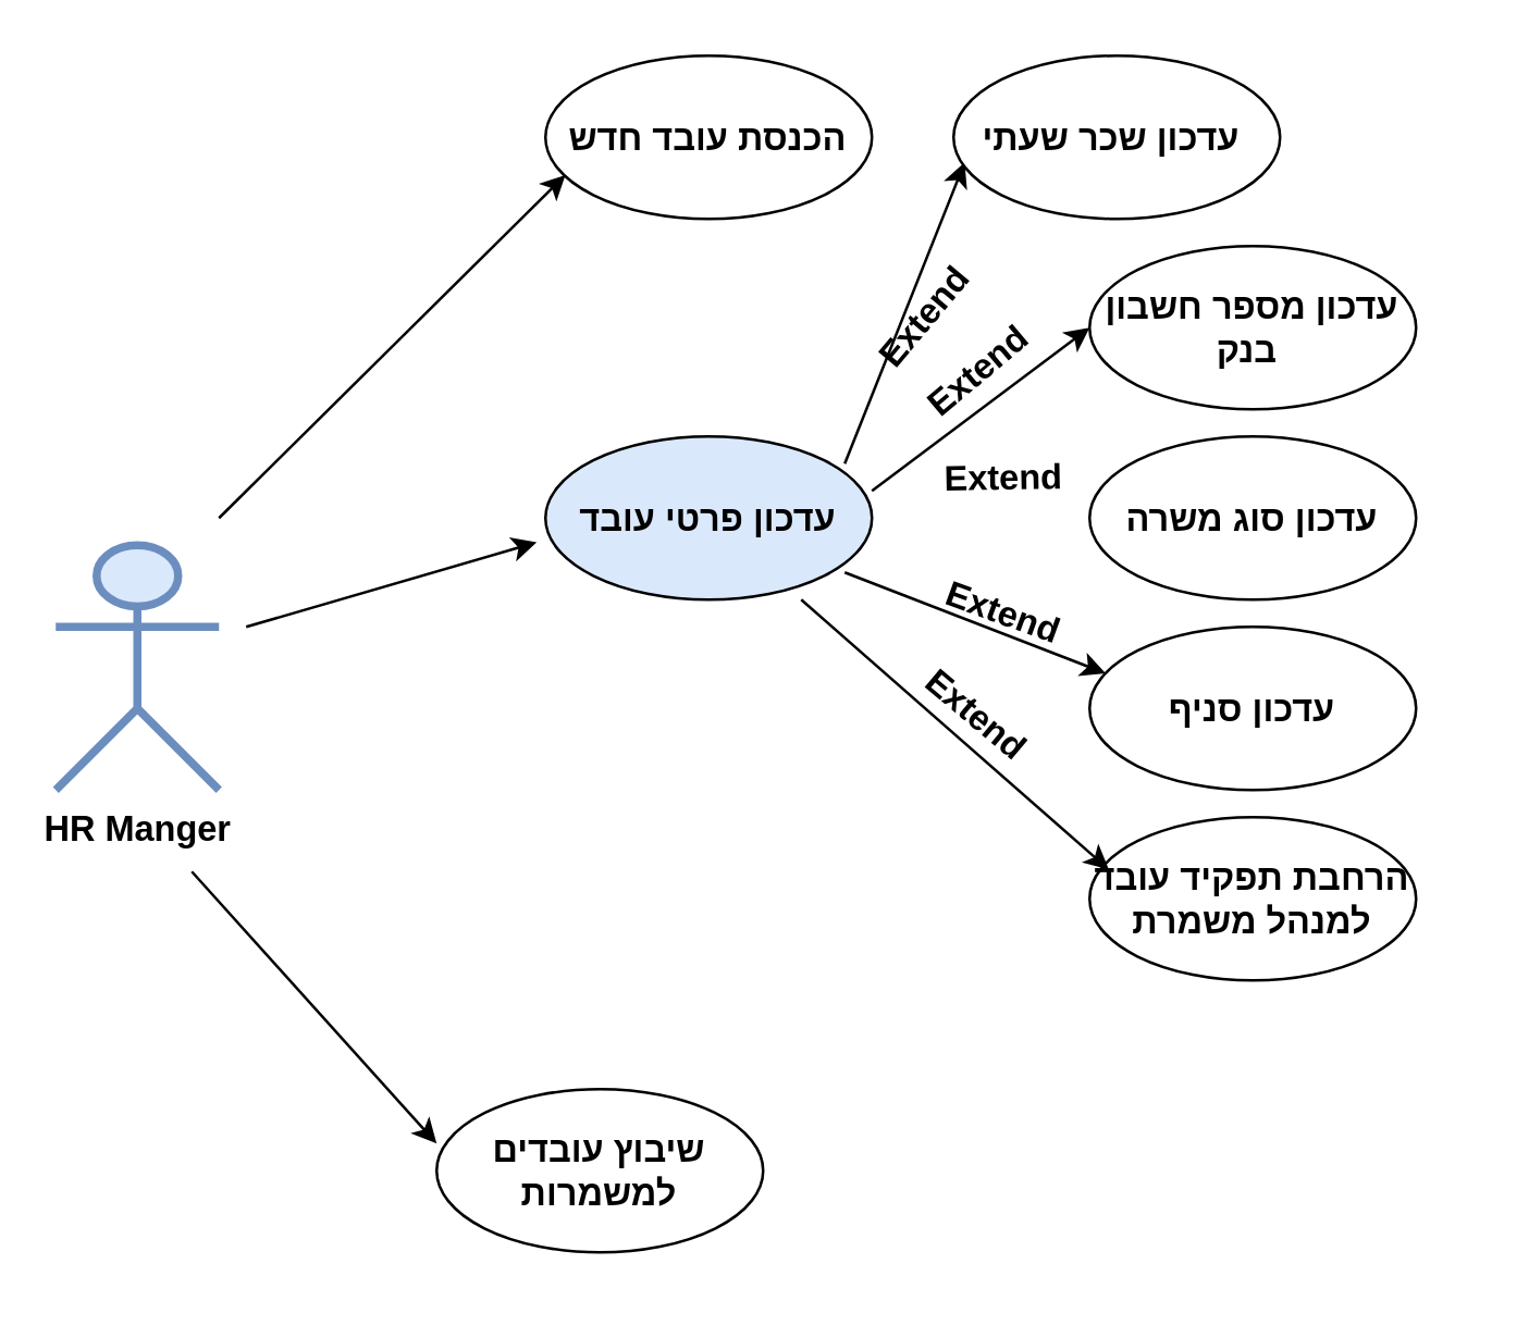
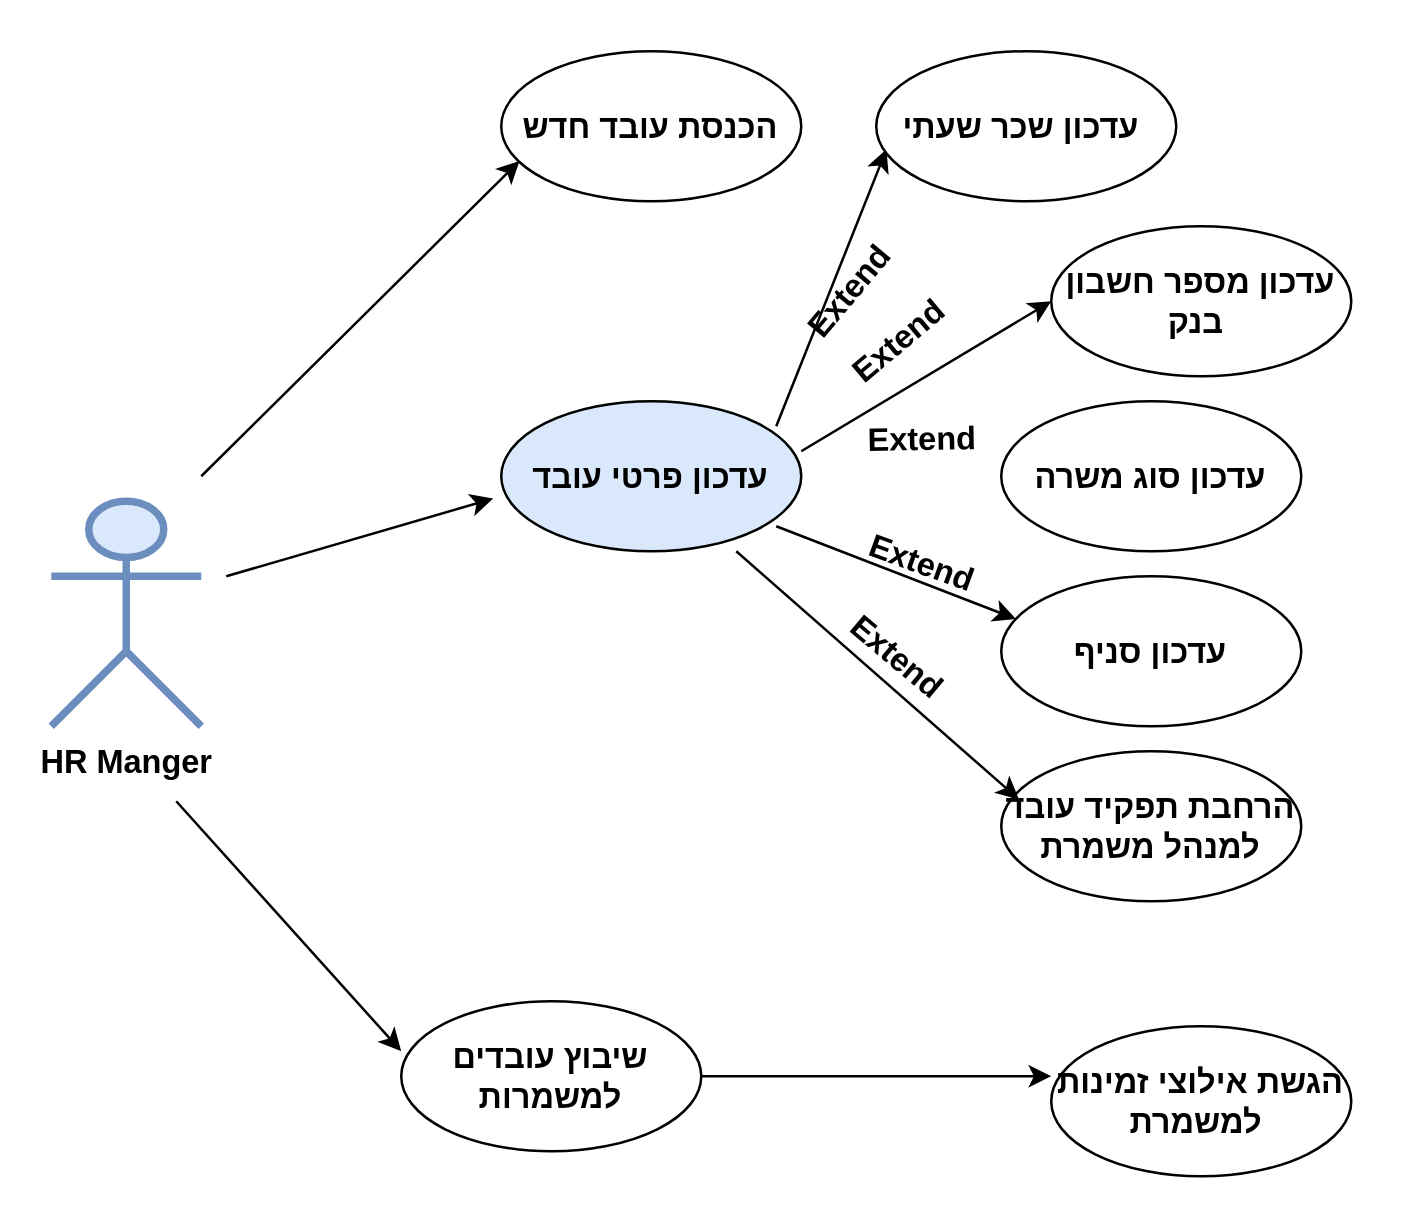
  <mxCell id="0" />
  <mxCell id="1" parent="0" />
  <mxCell id="2" value="&lt;b&gt;&lt;font style=&quot;font-size: 13px;&quot;&gt;HR Manger&lt;/font&gt;&lt;/b&gt;" style="shape=umlActor;verticalLabelPosition=bottom;verticalAlign=top;html=1;outlineConnect=0;fillColor=#dae8fc;strokeColor=#6c8ebf;strokeWidth=3;" parent="1" vertex="1"><mxGeometry x="20" y="200" width="60" height="90" as="geometry" /></mxCell>
  <mxCell id="3" value="" style="endArrow=classic;html=1;rounded=0;entryX=0.061;entryY=0.731;entryDx=0;entryDy=0;entryPerimeter=0;fontSize=13;fontStyle=1" parent="1" edge="1" target="4"><mxGeometry width="50" height="50" relative="1" as="geometry"><mxPoint x="80" y="190" as="sourcePoint" /><mxPoint x="200" y="70" as="targetPoint" /></mxGeometry></mxCell>
  <mxCell id="4" value="הכנסת עובד חדש" style="ellipse;whiteSpace=wrap;html=1;fontSize=13;fontStyle=1" parent="1" vertex="1"><mxGeometry x="200" y="20" width="120" height="60" as="geometry" /></mxCell>
  <mxCell id="5" value="&lt;span style=&quot;font-size: 13px;&quot;&gt;&lt;font style=&quot;font-size: 13px;&quot;&gt;עדכון פרטי עובד&lt;/font&gt;&lt;/span&gt;" style="ellipse;whiteSpace=wrap;html=1;fontSize=13;fontStyle=1;fillColor=#dae8fc;" parent="1" vertex="1"><mxGeometry x="200" y="160" width="120" height="60" as="geometry" /></mxCell>
  <mxCell id="6" value="" style="endArrow=classic;html=1;rounded=0;entryX=-0.027;entryY=0.649;entryDx=0;entryDy=0;entryPerimeter=0;fontSize=13;fontStyle=1" parent="1" target="5" edge="1"><mxGeometry width="50" height="50" relative="1" as="geometry"><mxPoint x="90" y="230" as="sourcePoint" /><mxPoint x="200" y="120" as="targetPoint" /></mxGeometry></mxCell>
+ <mxCell id="7" value="הגשת אילוצי זמינות למשמרת&amp;nbsp;" style="ellipse;whiteSpace=wrap;html=1;fontSize=13;fontStyle=1" parent="1" vertex="1"><mxGeometry x="420" y="410" width="120" height="60" as="geometry" /></mxCell>
+ <mxCell id="8" value="" style="endArrow=classic;html=1;rounded=0;entryX=0;entryY=0.333;entryDx=0;entryDy=0;entryPerimeter=0;fontSize=13;fontStyle=1" parent="1" source="10" target="7" edge="1"><mxGeometry width="50" height="50" relative="1" as="geometry"><mxPoint x="90" y="290" as="sourcePoint" /><mxPoint x="190" y="300" as="targetPoint" /><Array as="points"><mxPoint x="280" y="430" /></Array></mxGeometry></mxCell>
  <mxCell id="9" value="" style="endArrow=classic;html=1;rounded=0;" parent="1" edge="1"><mxGeometry width="50" height="50" relative="1" as="geometry"><mxPoint x="70" y="320" as="sourcePoint" /><mxPoint x="160" y="420" as="targetPoint" /></mxGeometry></mxCell>
  <mxCell id="10" value="שיבוץ עובדים למשמרות" style="ellipse;whiteSpace=wrap;html=1;fontSize=13;fontStyle=1" parent="1" vertex="1"><mxGeometry x="160" y="400" width="120" height="60" as="geometry" /></mxCell>
  <mxCell id="11" value="" style="endArrow=classic;html=1;rounded=0;entryX=0.034;entryY=0.654;entryDx=0;entryDy=0;entryPerimeter=0;fontSize=13;fontStyle=1" parent="1" target="12" edge="1"><mxGeometry width="50" height="50" relative="1" as="geometry"><mxPoint x="310" y="170" as="sourcePoint" /><mxPoint x="420" y="110" as="targetPoint" /></mxGeometry></mxCell>
  <mxCell id="12" value="עדכון שכר שעתי&amp;nbsp;" style="ellipse;whiteSpace=wrap;html=1;fontSize=13;fontStyle=1" parent="1" vertex="1"><mxGeometry x="350" y="20" width="120" height="60" as="geometry" /></mxCell>
- <mxCell id="13" value="&lt;span style=&quot;font-size: 13px;&quot;&gt;&lt;font style=&quot;font-size: 13px;&quot;&gt;עדכון מספר חשבון בנק&amp;nbsp;&lt;/font&gt;&lt;/span&gt;" style="ellipse;whiteSpace=wrap;html=1;fontSize=13;fontStyle=1" parent="1" vertex="1"><mxGeometry x="400" y="90" width="120" height="60" as="geometry" /></mxCell>
+ <mxCell id="13" value="&lt;span style=&quot;font-size: 13px;&quot;&gt;&lt;font style=&quot;font-size: 13px;&quot;&gt;עדכון מספר חשבון בנק&amp;nbsp;&lt;/font&gt;&lt;/span&gt;" style="ellipse;whiteSpace=wrap;html=1;fontSize=13;fontStyle=1" parent="1" vertex="1"><mxGeometry x="420" y="90" width="120" height="60" as="geometry" /></mxCell>
  <mxCell id="14" value="" style="endArrow=classic;html=1;rounded=0;entryX=0;entryY=0.5;entryDx=0;entryDy=0;fontSize=13;fontStyle=1" parent="1" target="13" edge="1"><mxGeometry width="50" height="50" relative="1" as="geometry"><mxPoint x="320" y="180" as="sourcePoint" /><mxPoint x="409" y="114" as="targetPoint" /></mxGeometry></mxCell>
  <mxCell id="15" value="עדכון סוג משרה" style="ellipse;whiteSpace=wrap;html=1;fontSize=13;fontStyle=1" parent="1" vertex="1"><mxGeometry x="400" y="160" width="120" height="60" as="geometry" /></mxCell>
  <mxCell id="16" value="עדכון סניף" style="ellipse;whiteSpace=wrap;html=1;fontSize=13;fontStyle=1" parent="1" vertex="1"><mxGeometry x="400" y="230" width="120" height="60" as="geometry" /></mxCell>
  <mxCell id="17" value="" style="endArrow=classic;html=1;rounded=0;entryX=0.049;entryY=0.285;entryDx=0;entryDy=0;entryPerimeter=0;fontSize=13;fontStyle=1" parent="1" target="16" edge="1"><mxGeometry width="50" height="50" relative="1" as="geometry"><mxPoint x="310" y="210" as="sourcePoint" /><mxPoint x="410" y="250" as="targetPoint" /></mxGeometry></mxCell>
  <mxCell id="18" value="הרחבת תפקיד עובד למנהל משמרת" style="ellipse;whiteSpace=wrap;html=1;fontSize=13;fontStyle=1" parent="1" vertex="1"><mxGeometry x="400" y="300" width="120" height="60" as="geometry" /></mxCell>
  <mxCell id="19" value="" style="endArrow=classic;html=1;rounded=0;entryX=0.059;entryY=0.321;entryDx=0;entryDy=0;entryPerimeter=0;fontSize=13;fontStyle=1" parent="1" target="18" edge="1"><mxGeometry width="50" height="50" relative="1" as="geometry"><mxPoint x="294" y="220" as="sourcePoint" /><mxPoint x="390" y="257" as="targetPoint" /></mxGeometry></mxCell>
  <mxCell id="20" value="Extend&amp;nbsp;" style="text;html=1;align=center;verticalAlign=middle;resizable=0;points=[];autosize=1;strokeColor=none;fillColor=none;rotation=40;fontSize=13;fontStyle=1" parent="1" vertex="1"><mxGeometry x="325" y="248" width="70" height="30" as="geometry" /></mxCell>
  <mxCell id="21" value="Extend&amp;nbsp;" style="text;html=1;align=center;verticalAlign=middle;resizable=0;points=[];autosize=1;strokeColor=none;fillColor=none;rotation=20;fontSize=13;fontStyle=1" parent="1" vertex="1"><mxGeometry x="335" y="210" width="70" height="30" as="geometry" /></mxCell>
  <mxCell id="22" value="Extend&amp;nbsp;" style="text;html=1;align=center;verticalAlign=middle;resizable=0;points=[];autosize=1;strokeColor=none;fillColor=none;rotation=-1;fontSize=13;fontStyle=1" parent="1" vertex="1"><mxGeometry x="335" y="160" width="70" height="30" as="geometry" /></mxCell>
  <mxCell id="23" value="Extend&amp;nbsp;" style="text;html=1;align=center;verticalAlign=middle;resizable=0;points=[];autosize=1;strokeColor=none;fillColor=none;rotation=-50;fontSize=13;fontStyle=1" parent="1" vertex="1"><mxGeometry x="305" y="100" width="70" height="30" as="geometry" /></mxCell>
  <mxCell id="24" value="Extend&amp;nbsp;" style="text;html=1;align=center;verticalAlign=middle;resizable=0;points=[];autosize=1;strokeColor=none;fillColor=none;rotation=-40;fontSize=13;fontStyle=1" parent="1" vertex="1"><mxGeometry x="325" y="120" width="70" height="30" as="geometry" /></mxCell>
